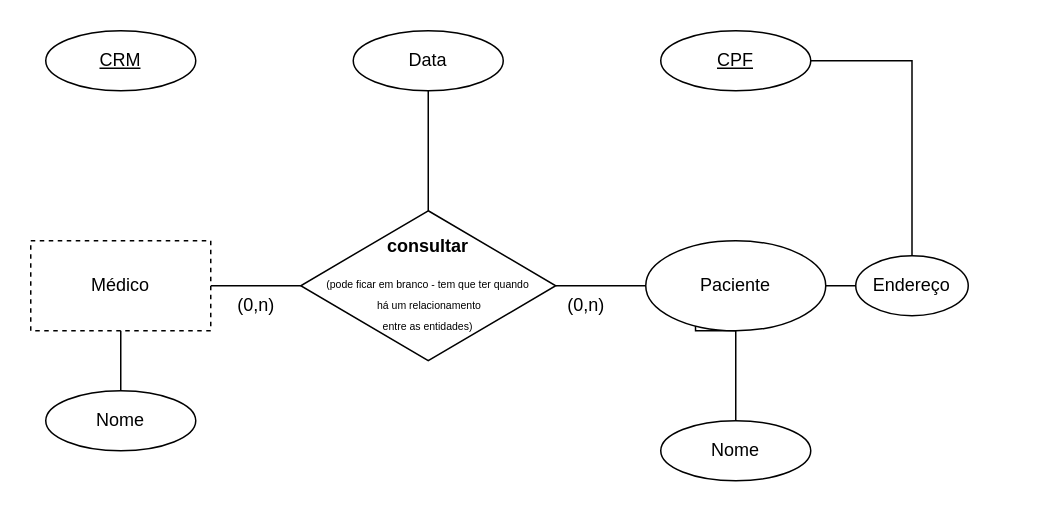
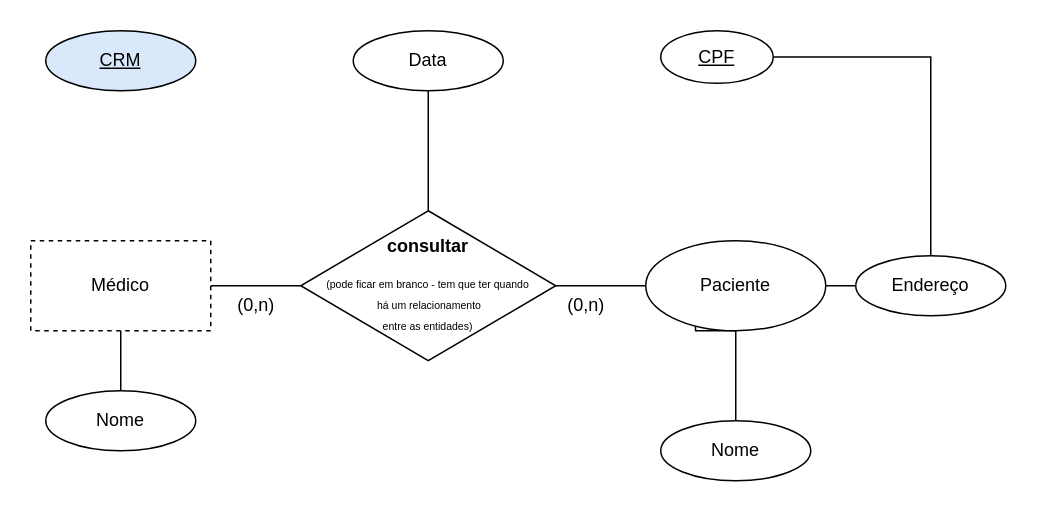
  <mxCell id="0" />
  <mxCell id="1" parent="0" />
  <mxCell id="2" style="edgeStyle=orthogonalEdgeStyle;rounded=0;orthogonalLoop=1;jettySize=auto;html=1;entryX=0;entryY=0.5;entryDx=0;entryDy=0;endArrow=none;endFill=0;" edge="1" parent="1" source="3" target="7"><mxGeometry relative="1" as="geometry"><mxPoint x="220" y="190" as="targetPoint" /></mxGeometry></mxCell>
  <mxCell id="3" value="Médico" style="whiteSpace=wrap;html=1;align=center;dashed=1;" vertex="1" parent="1"><mxGeometry x="20" y="160" width="120" height="60" as="geometry" /></mxCell>
  <mxCell id="4" value="Paciente" style="ellipse;whiteSpace=wrap;html=1;align=center;" vertex="1" parent="1"><mxGeometry x="430" y="160" width="120" height="60" as="geometry" /></mxCell>
  <mxCell id="5" style="edgeStyle=orthogonalEdgeStyle;rounded=0;orthogonalLoop=1;jettySize=auto;html=1;entryX=0;entryY=0.5;entryDx=0;entryDy=0;endArrow=none;endFill=0;" edge="1" parent="1" source="7" target="4"><mxGeometry relative="1" as="geometry" /></mxCell>
  <mxCell id="6" style="edgeStyle=orthogonalEdgeStyle;rounded=0;orthogonalLoop=1;jettySize=auto;html=1;entryX=0.5;entryY=1;entryDx=0;entryDy=0;endArrow=none;endFill=0;" edge="1" parent="1" source="7" target="17"><mxGeometry relative="1" as="geometry" /></mxCell>
  <mxCell id="7" value="&lt;p style=&quot;line-height: 100%;&quot;&gt;&lt;font style=&quot;&quot;&gt;&lt;font style=&quot;&quot;&gt;&lt;b&gt;consultar&lt;/b&gt;&lt;/font&gt;&lt;/font&gt;&lt;/p&gt;&lt;p style=&quot;line-height: 100%;&quot;&gt;&lt;font style=&quot;&quot;&gt;&lt;font style=&quot;font-size: 7px;&quot;&gt;(pode ficar&amp;nbsp;em branco - tem que ter quando&lt;br&gt;&amp;nbsp;há um relacionamento &lt;br&gt;entre as entidades)&lt;/font&gt;&lt;/font&gt;&lt;/p&gt;" style="shape=rhombus;perimeter=rhombusPerimeter;whiteSpace=wrap;html=1;align=center;" vertex="1" parent="1"><mxGeometry x="200" y="140" width="170" height="100" as="geometry" /></mxCell>
- <mxCell id="8" value="CRM" style="ellipse;whiteSpace=wrap;html=1;align=center;fontStyle=4;" vertex="1" parent="1"><mxGeometry x="30" y="20" width="100" height="40" as="geometry" /></mxCell>
+ <mxCell id="8" value="CRM" style="ellipse;whiteSpace=wrap;html=1;align=center;fontStyle=4;fillColor=#dae8fc;" vertex="1" parent="1"><mxGeometry x="30" y="20" width="100" height="40" as="geometry" /></mxCell>
  <mxCell id="9" style="edgeStyle=orthogonalEdgeStyle;rounded=0;orthogonalLoop=1;jettySize=auto;html=1;entryX=0.5;entryY=1;entryDx=0;entryDy=0;endArrow=none;endFill=0;" edge="1" parent="1" source="10" target="3"><mxGeometry relative="1" as="geometry" /></mxCell>
  <mxCell id="10" value="Nome" style="ellipse;whiteSpace=wrap;html=1;align=center;" vertex="1" parent="1"><mxGeometry x="30" y="260" width="100" height="40" as="geometry" /></mxCell>
  <mxCell id="11" style="edgeStyle=orthogonalEdgeStyle;rounded=0;orthogonalLoop=1;jettySize=auto;html=1;endArrow=none;endFill=0;" edge="1" parent="1" source="12" target="13"><mxGeometry relative="1" as="geometry" /></mxCell>
- <mxCell id="12" value="CPF" style="ellipse;whiteSpace=wrap;html=1;align=center;fontStyle=4;" vertex="1" parent="1"><mxGeometry x="440" y="20" width="100" height="40" as="geometry" /></mxCell>
- <mxCell id="13" value="Endereço" style="ellipse;whiteSpace=wrap;html=1;align=center;" vertex="1" parent="1"><mxGeometry x="570" y="170" width="75" height="40" as="geometry" /></mxCell>
+ <mxCell id="12" value="CPF" style="ellipse;whiteSpace=wrap;html=1;align=center;fontStyle=4;" vertex="1" parent="1"><mxGeometry x="440" y="20" width="75" height="35" as="geometry" /></mxCell>
+ <mxCell id="13" value="Endereço" style="ellipse;whiteSpace=wrap;html=1;align=center;" vertex="1" parent="1"><mxGeometry x="570" y="170" width="100" height="40" as="geometry" /></mxCell>
  <mxCell id="14" style="edgeStyle=orthogonalEdgeStyle;rounded=0;orthogonalLoop=1;jettySize=auto;html=1;entryX=0.25;entryY=1;entryDx=0;entryDy=0;endArrow=none;endFill=0;" edge="1" parent="1" source="15" target="4"><mxGeometry relative="1" as="geometry"><Array as="points"><mxPoint x="490" y="220" /></Array></mxGeometry></mxCell>
  <mxCell id="15" value="Nome" style="ellipse;whiteSpace=wrap;html=1;align=center;" vertex="1" parent="1"><mxGeometry x="440" y="280" width="100" height="40" as="geometry" /></mxCell>
  <mxCell id="16" style="edgeStyle=orthogonalEdgeStyle;rounded=0;orthogonalLoop=1;jettySize=auto;html=1;endArrow=none;endFill=0;" edge="1" parent="1" source="13" target="4"><mxGeometry relative="1" as="geometry"><Array as="points"><mxPoint x="580" y="190" /></Array></mxGeometry></mxCell>
  <mxCell id="17" value="Data" style="ellipse;whiteSpace=wrap;html=1;align=center;" vertex="1" parent="1"><mxGeometry x="235" y="20" width="100" height="40" as="geometry" /></mxCell>
  <mxCell id="18" value="(0,n)" style="text;html=1;align=center;verticalAlign=middle;resizable=0;points=[];autosize=1;strokeColor=none;fillColor=none;" vertex="1" parent="1"><mxGeometry x="145" y="188" width="50" height="30" as="geometry" /></mxCell>
  <mxCell id="19" value="(0,n)" style="text;html=1;align=center;verticalAlign=middle;resizable=0;points=[];autosize=1;strokeColor=none;fillColor=none;" vertex="1" parent="1"><mxGeometry x="365" y="188" width="50" height="30" as="geometry" /></mxCell>
